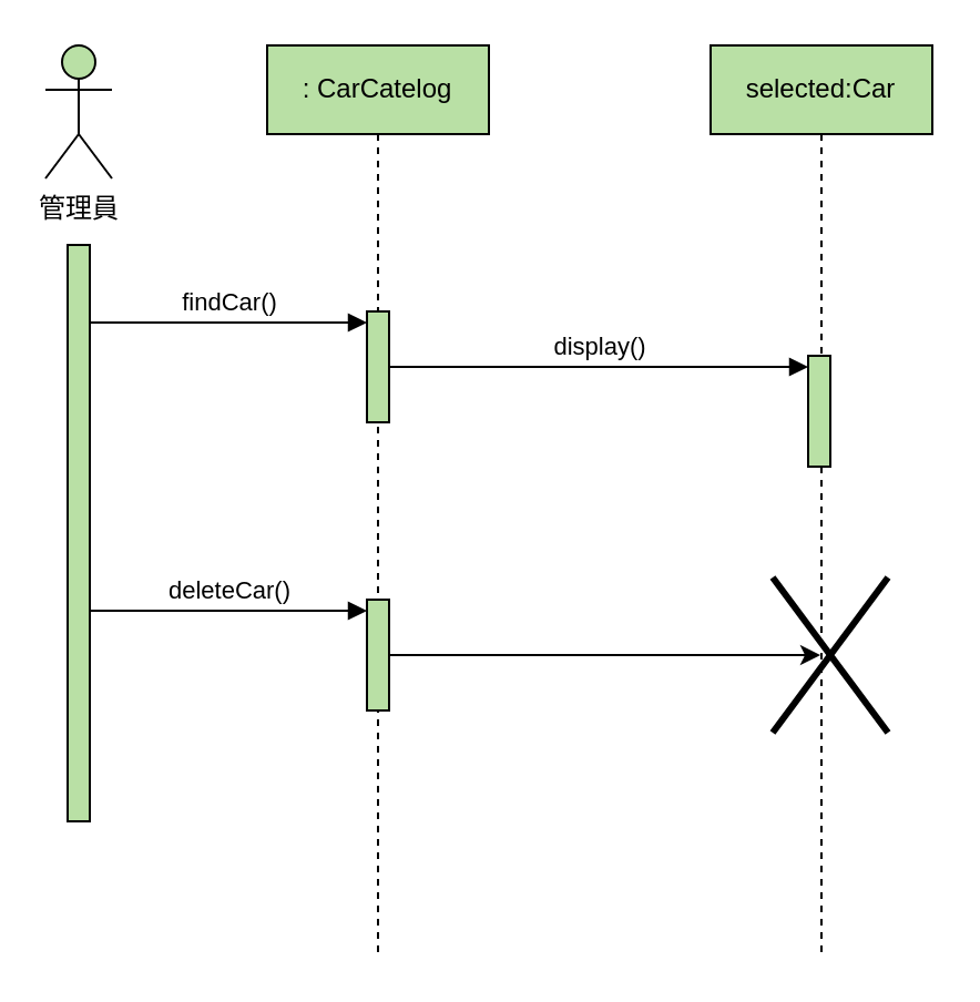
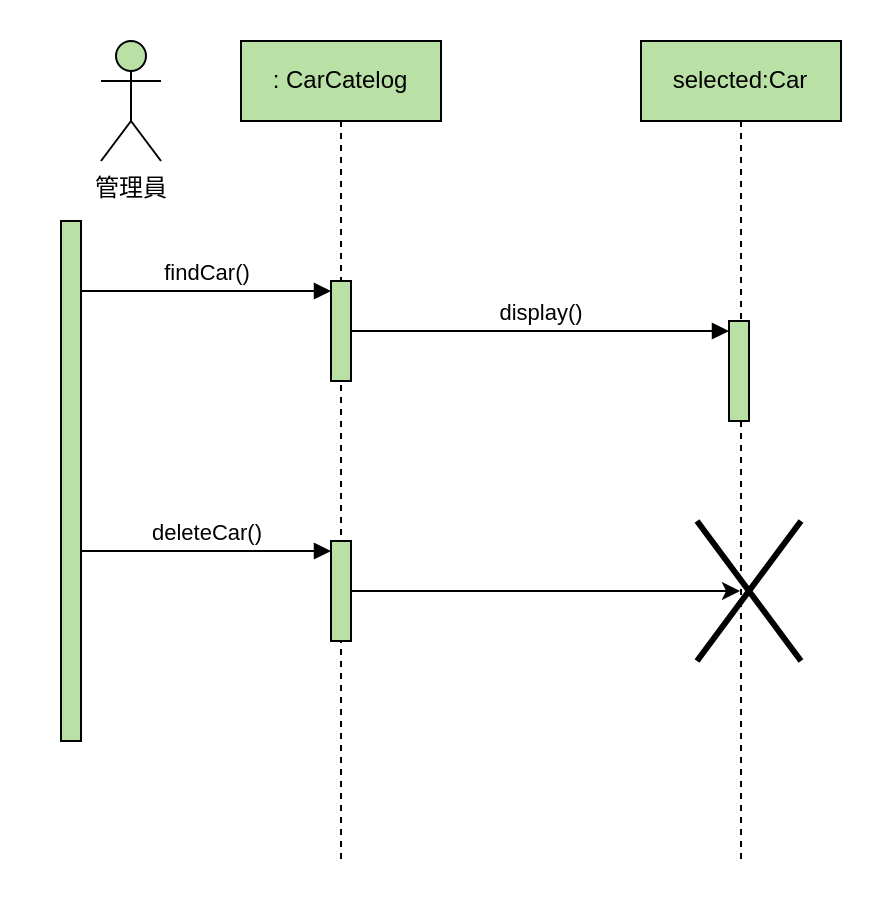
  <mxCell id="0" />
  <mxCell id="1" parent="0" />
- <mxCell id="2" value="管理員" style="shape=umlActor;verticalLabelPosition=bottom;verticalAlign=top;html=1;outlineConnect=0;fillColor=#B9E0A5;" vertex="1" parent="1"><mxGeometry x="20" y="20" width="30" height="60" as="geometry" /></mxCell>
+ <mxCell id="2" value="管理員" style="shape=umlActor;verticalLabelPosition=bottom;verticalAlign=top;html=1;outlineConnect=0;fillColor=#B9E0A5;" vertex="1" parent="1"><mxGeometry x="50" y="20" width="30" height="60" as="geometry" /></mxCell>
  <mxCell id="3" value="" style="html=1;points=[[0,0,0,0,5],[0,1,0,0,-5],[1,0,0,0,5],[1,1,0,0,-5]];perimeter=orthogonalPerimeter;outlineConnect=0;targetShapes=umlLifeline;portConstraint=eastwest;newEdgeStyle={&quot;curved&quot;:0,&quot;rounded&quot;:0};fillColor=#B9E0A5;" vertex="1" parent="1"><mxGeometry x="30" y="110" width="10" height="260" as="geometry" /></mxCell>
  <mxCell id="4" value="selected:Car" style="shape=umlLifeline;perimeter=lifelinePerimeter;whiteSpace=wrap;html=1;container=1;dropTarget=0;collapsible=0;recursiveResize=0;outlineConnect=0;portConstraint=eastwest;newEdgeStyle={&quot;curved&quot;:0,&quot;rounded&quot;:0};fillColor=#B9E0A5;" vertex="1" parent="1"><mxGeometry x="320" y="20" width="100" height="410" as="geometry" /></mxCell>
  <mxCell id="5" value="" style="html=1;points=[[0,0,0,0,5],[0,1,0,0,-5],[1,0,0,0,5],[1,1,0,0,-5]];perimeter=orthogonalPerimeter;outlineConnect=0;targetShapes=umlLifeline;portConstraint=eastwest;newEdgeStyle={&quot;curved&quot;:0,&quot;rounded&quot;:0};fillColor=#B9E0A5;" vertex="1" parent="4"><mxGeometry x="44" y="140" width="10" height="50" as="geometry" /></mxCell>
  <mxCell id="6" value="" style="shape=umlDestroy;whiteSpace=wrap;html=1;strokeWidth=3;targetShapes=umlLifeline;" vertex="1" parent="4"><mxGeometry x="28" y="240" width="52" height="70" as="geometry" /></mxCell>
  <mxCell id="7" value=": CarCatelog" style="shape=umlLifeline;perimeter=lifelinePerimeter;whiteSpace=wrap;html=1;container=1;dropTarget=0;collapsible=0;recursiveResize=0;outlineConnect=0;portConstraint=eastwest;newEdgeStyle={&quot;curved&quot;:0,&quot;rounded&quot;:0};fillColor=#B9E0A5;" vertex="1" parent="1"><mxGeometry x="120" y="20" width="100" height="410" as="geometry" /></mxCell>
  <mxCell id="8" value="" style="html=1;points=[[0,0,0,0,5],[0,1,0,0,-5],[1,0,0,0,5],[1,1,0,0,-5]];perimeter=orthogonalPerimeter;outlineConnect=0;targetShapes=umlLifeline;portConstraint=eastwest;newEdgeStyle={&quot;curved&quot;:0,&quot;rounded&quot;:0};fillColor=#B9E0A5;" vertex="1" parent="7"><mxGeometry x="45" y="120" width="10" height="50" as="geometry" /></mxCell>
  <mxCell id="9" value="findCar()" style="html=1;verticalAlign=bottom;startArrow=none;endArrow=block;startSize=8;curved=0;rounded=0;entryX=0;entryY=0;entryDx=0;entryDy=5;startFill=0;" edge="1" parent="7" target="8"><mxGeometry relative="1" as="geometry"><mxPoint x="-80" y="125" as="sourcePoint" /></mxGeometry></mxCell>
  <mxCell id="10" value="" style="html=1;points=[[0,0,0,0,5],[0,1,0,0,-5],[1,0,0,0,5],[1,1,0,0,-5]];perimeter=orthogonalPerimeter;outlineConnect=0;targetShapes=umlLifeline;portConstraint=eastwest;newEdgeStyle={&quot;curved&quot;:0,&quot;rounded&quot;:0};fillColor=#B9E0A5;" vertex="1" parent="7"><mxGeometry x="45" y="250" width="10" height="50" as="geometry" /></mxCell>
  <mxCell id="11" value="deleteCar()" style="html=1;verticalAlign=bottom;startArrow=none;endArrow=block;startSize=8;curved=0;rounded=0;entryX=0;entryY=0;entryDx=0;entryDy=5;startFill=0;" edge="1" parent="7" target="10"><mxGeometry relative="1" as="geometry"><mxPoint x="-80" y="255" as="sourcePoint" /></mxGeometry></mxCell>
  <mxCell id="12" value="display()" style="html=1;verticalAlign=bottom;startArrow=none;endArrow=block;startSize=8;curved=0;rounded=0;entryX=0;entryY=0;entryDx=0;entryDy=5;startFill=0;" edge="1" parent="1" source="8" target="5"><mxGeometry relative="1" as="geometry"><mxPoint x="180" y="165" as="sourcePoint" /></mxGeometry></mxCell>
  <mxCell id="13" value="" style="endArrow=classic;html=1;rounded=0;" edge="1" parent="1" source="10" target="4"><mxGeometry width="50" height="50" relative="1" as="geometry"><mxPoint x="250" y="310" as="sourcePoint" /><mxPoint x="330" y="240" as="targetPoint" /></mxGeometry></mxCell>
